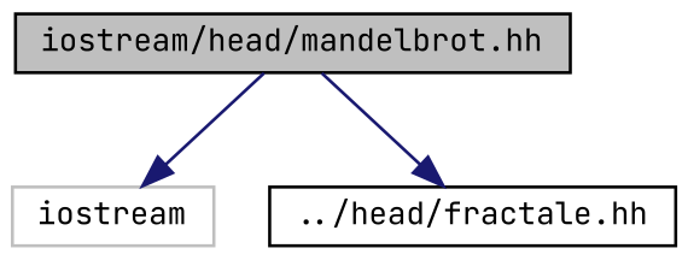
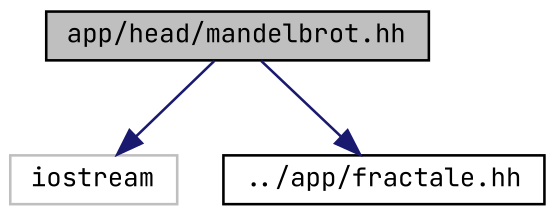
  digraph {
    fontname="JetBrains Mono"
    node [color=black fillcolor=white fontname="JetBrains Mono" fontsize=10 shape=record style=filled]
    edge [color=midnightblue fontname="JetBrains Mono" fontsize=10 labelfontname=Helvetica labelfontsize=10 style=solid]
-   n1 [fillcolor=grey75 fontcolor=black height=0.2 label="iostream/head/mandelbrot.hh" width=0.4]
+   n1 [fillcolor=grey75 fontcolor=black height=0.2 label="app/head/mandelbrot.hh" width=0.4]
    n2 [color=grey75 height=0.2 label=iostream width=0.4]
-   n3 [height=0.2 label="../head/fractale.hh" width=0.4]
+   n3 [height=0.2 label="../app/fractale.hh" width=0.4]
    n1 -> n2
    n1 -> n3
  }
